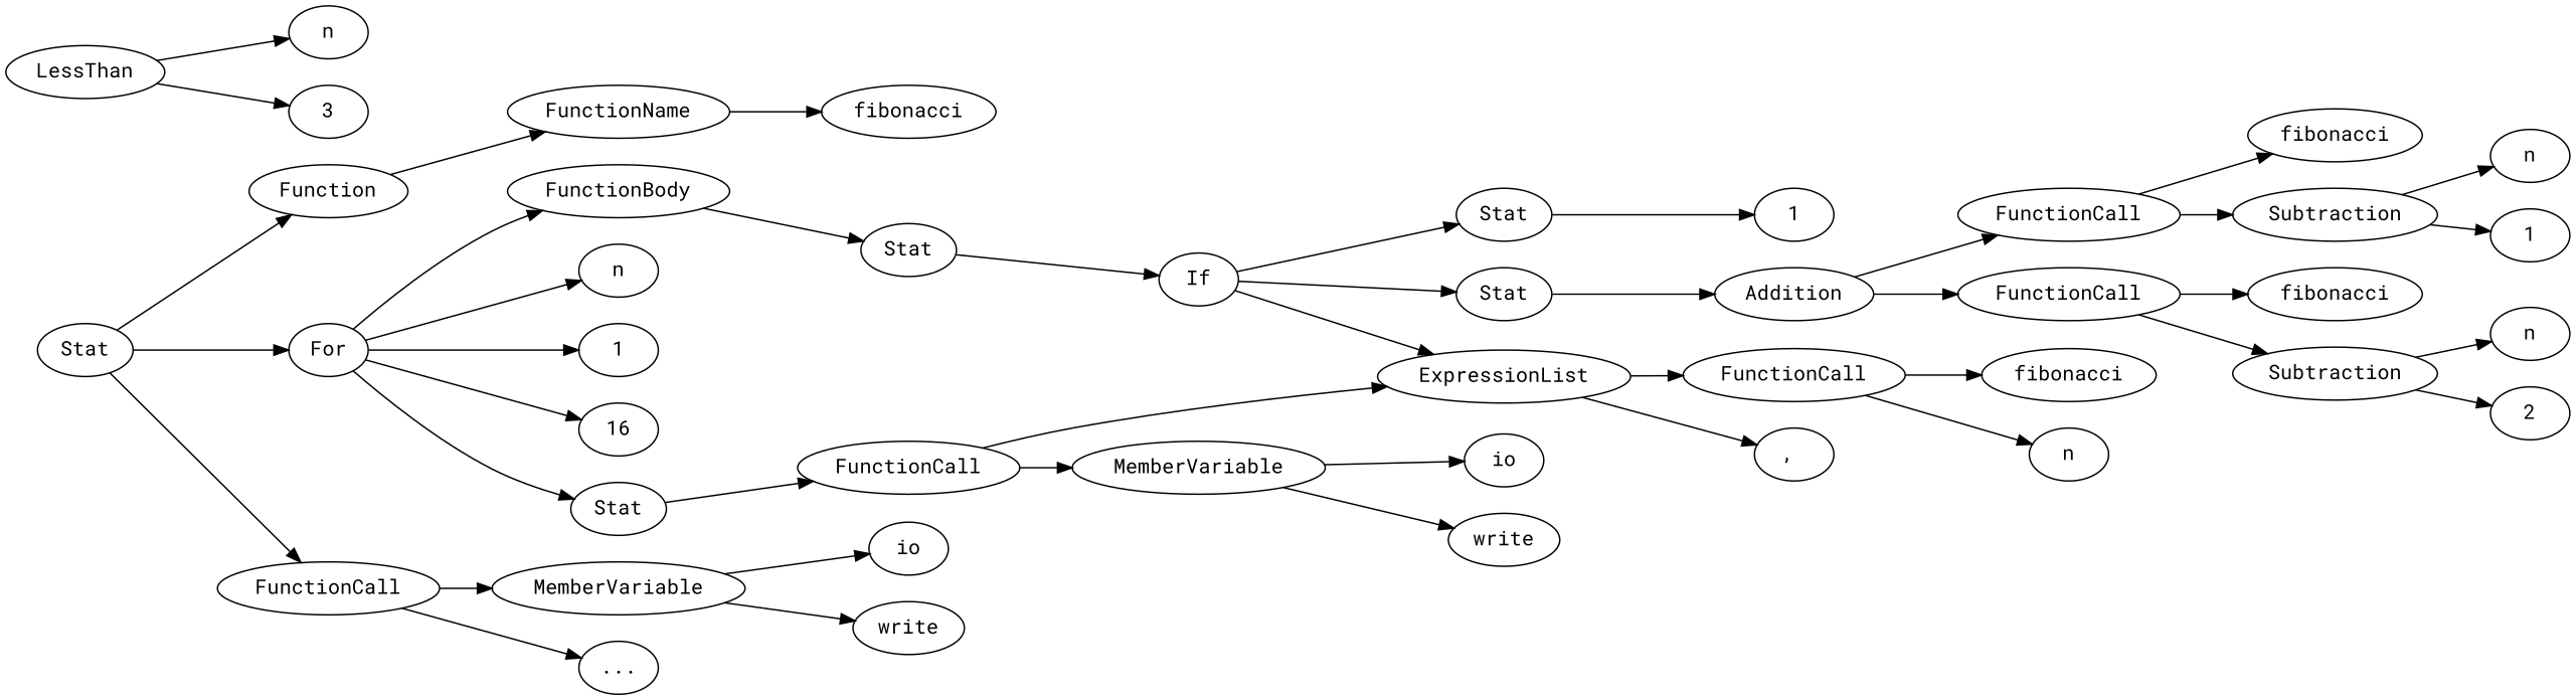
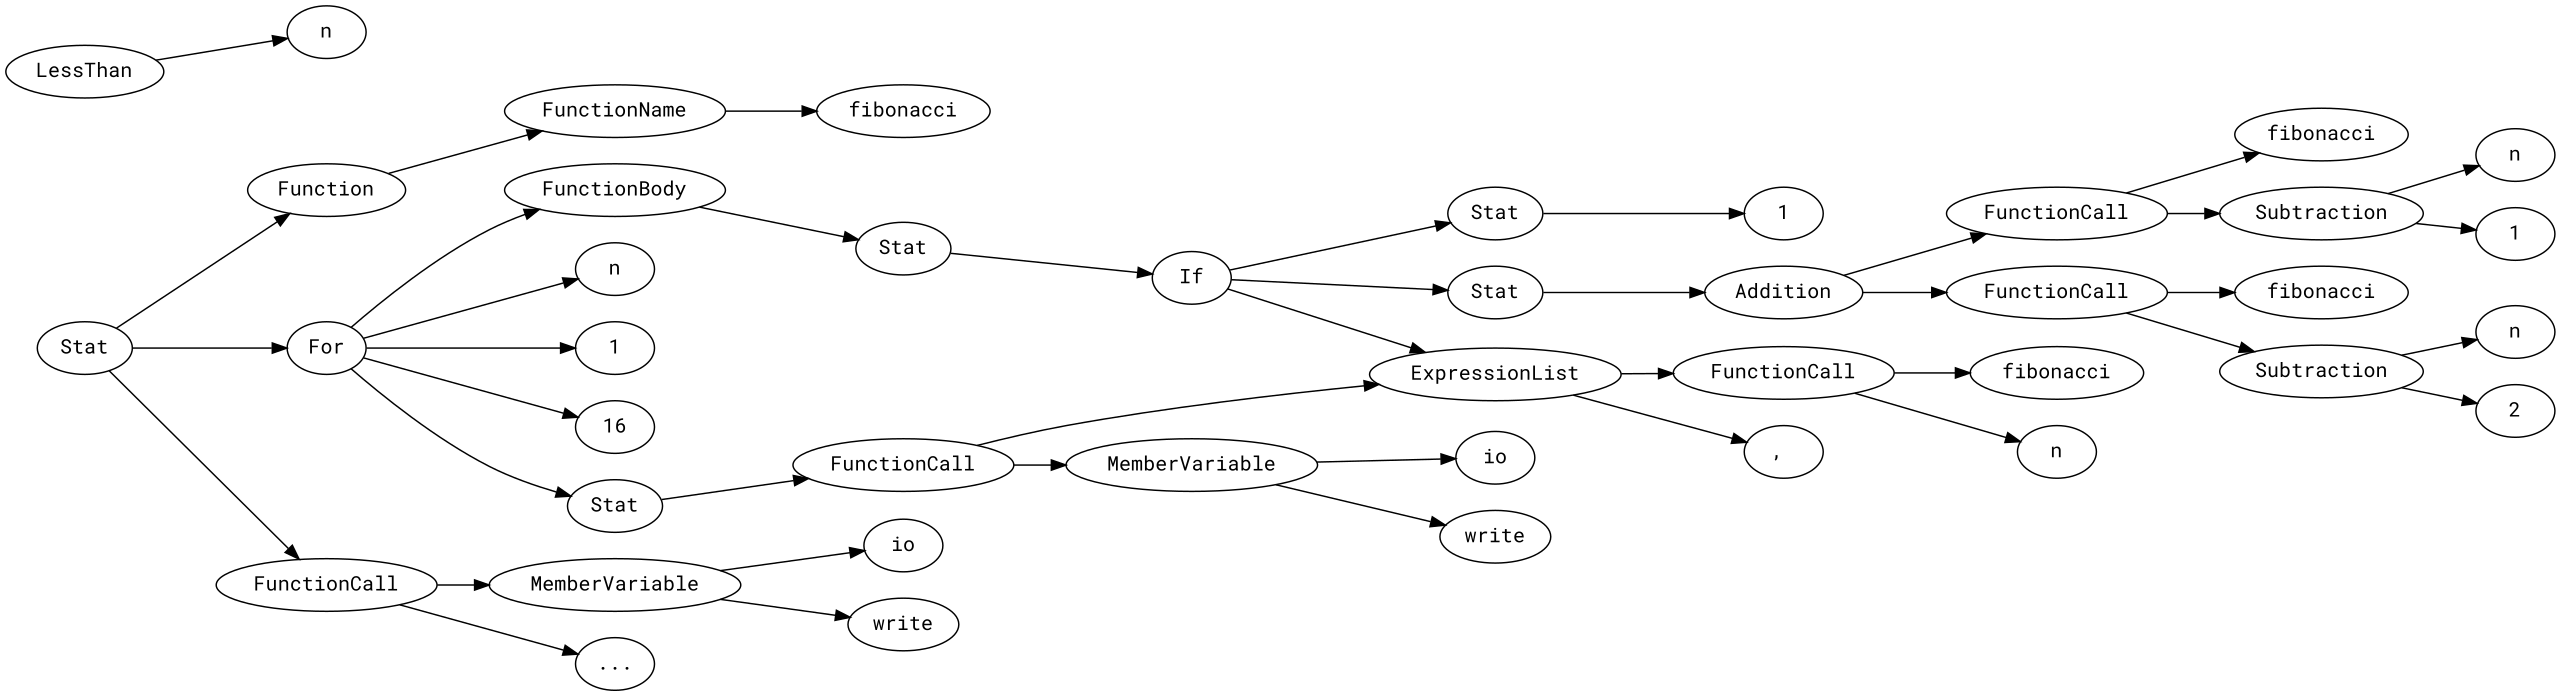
  digraph {
    fontname="Roboto Mono"
    rankdir=LR
    node [fontname="Roboto Mono"]
    edge [fontname="Roboto Mono"]
    n1 [label=fibonacci]
    n2 [label=FunctionName]
    n3 [label=n]
-   n4 [label=3]
    n5 [label=LessThan]
    n6 [label=1]
    n7 [label=Stat]
    n8 [label=fibonacci]
    n9 [label=n]
    n10 [label=1]
    n11 [label=Subtraction]
    n12 [label=FunctionCall]
    n13 [label=fibonacci]
    n14 [label=n]
    n15 [label=2]
    n16 [label=Subtraction]
    n17 [label=FunctionCall]
    n18 [label=Addition]
    n19 [label=Stat]
    n20 [label=If]
    n21 [label=ExpressionList]
    n22 [label=Stat]
    n23 [label=FunctionBody]
    n24 [label=Function]
    n25 [label=n]
    n26 [label=1]
    n27 [label=16]
    n28 [label=io]
    n29 [label=write]
    n30 [label=MemberVariable]
    n31 [label=fibonacci]
    n32 [label=n]
    n33 [label=FunctionCall]
    n34 [label=", "]
    n35 [label=FunctionCall]
    n36 [label=Stat]
    n37 [label=For]
    n38 [label=io]
    n39 [label=write]
    n40 [label=MemberVariable]
    n41 [label="...\n"]
    n42 [label=FunctionCall]
    n43 [label=Stat]
    n2 -> n1
    n5 -> n3
-   n5 -> n4
    n7 -> n6
    n11 -> n9
    n11 -> n10
    n12 -> n8
    n12 -> n11
    n16 -> n14
    n16 -> n15
    n17 -> n13
    n17 -> n16
    n18 -> n12
    n18 -> n17
    n19 -> n18
    n20 -> n7
    n20 -> n19
    n20 -> n21
    n21 -> n33
    n21 -> n34
    n22 -> n20
    n23 -> n22
    n24 -> n2
    n30 -> n28
    n30 -> n29
    n33 -> n31
    n33 -> n32
    n35 -> n21
    n35 -> n30
    n36 -> n35
    n37 -> n23
    n37 -> n25
    n37 -> n26
    n37 -> n27
    n37 -> n36
    n40 -> n38
    n40 -> n39
    n42 -> n40
    n42 -> n41
    n43 -> n24
    n43 -> n37
    n43 -> n42
  }
